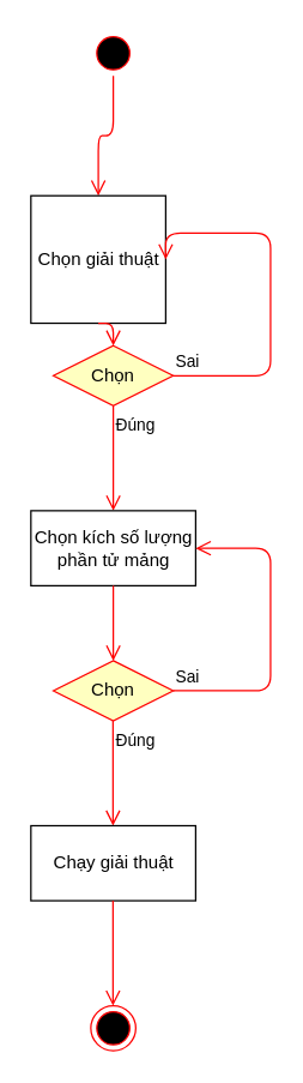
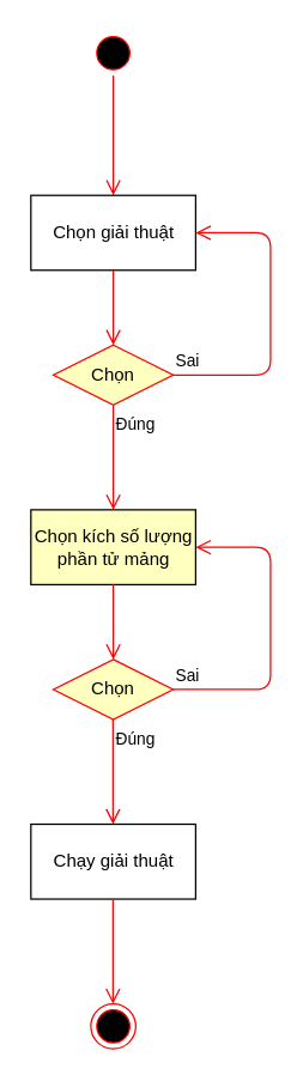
  <mxCell id="0" />
  <mxCell id="1" parent="0" />
  <mxCell id="2" value="" style="ellipse;html=1;shape=startState;fillColor=#000000;strokeColor=#ff0000;" vertex="1" parent="1"><mxGeometry x="60" y="20" width="30" height="30" as="geometry" /></mxCell>
  <mxCell id="3" value="" style="edgeStyle=orthogonalEdgeStyle;html=1;verticalAlign=bottom;endArrow=open;endSize=8;strokeColor=#ff0000;entryX=0.5;entryY=0;entryDx=0;entryDy=0;" edge="1" source="2" parent="1" target="4"><mxGeometry relative="1" as="geometry"><mxPoint x="75" y="110" as="targetPoint" /></mxGeometry></mxCell>
- <mxCell id="4" value="Chọn giải thuật" style="html=1;" vertex="1" parent="1"><mxGeometry x="20" y="130" width="90" height="85" as="geometry" /></mxCell>
+ <mxCell id="4" value="Chọn giải thuật" style="html=1;" vertex="1" parent="1"><mxGeometry x="20" y="130" width="110" height="50" as="geometry" /></mxCell>
  <mxCell id="5" value="Chọn" style="rhombus;whiteSpace=wrap;html=1;fillColor=#ffffc0;strokeColor=#ff0000;" vertex="1" parent="1"><mxGeometry x="35" y="230" width="80" height="40" as="geometry" /></mxCell>
  <mxCell id="6" value="Sai" style="edgeStyle=orthogonalEdgeStyle;html=1;align=left;verticalAlign=bottom;endArrow=open;endSize=8;strokeColor=#ff0000;entryX=1;entryY=0.5;entryDx=0;entryDy=0;exitX=1;exitY=0.5;exitDx=0;exitDy=0;" edge="1" source="5" parent="1" target="4"><mxGeometry x="-1" relative="1" as="geometry"><mxPoint x="220" y="250" as="targetPoint" /><Array as="points"><mxPoint x="180" y="250" /><mxPoint x="180" y="155" /></Array></mxGeometry></mxCell>
  <mxCell id="7" value="Đúng" style="edgeStyle=orthogonalEdgeStyle;html=1;align=left;verticalAlign=top;endArrow=open;endSize=8;strokeColor=#ff0000;" edge="1" source="5" parent="1"><mxGeometry x="-1" relative="1" as="geometry"><mxPoint x="75" y="340" as="targetPoint" /></mxGeometry></mxCell>
  <mxCell id="8" value="" style="edgeStyle=orthogonalEdgeStyle;html=1;verticalAlign=bottom;endArrow=open;endSize=8;strokeColor=#ff0000;entryX=0.5;entryY=0;entryDx=0;entryDy=0;exitX=0.5;exitY=1;exitDx=0;exitDy=0;" edge="1" parent="1" source="4" target="5"><mxGeometry relative="1" as="geometry"><mxPoint x="85" y="140" as="targetPoint" /><mxPoint x="85" y="60" as="sourcePoint" /></mxGeometry></mxCell>
- <mxCell id="9" value="Chọn kích số lượng &lt;br&gt;phần tử mảng" style="html=1;" vertex="1" parent="1"><mxGeometry x="20" y="340" width="110" height="50" as="geometry" /></mxCell>
+ <mxCell id="9" value="Chọn kích số lượng &lt;br&gt;phần tử mảng" style="html=1;fillColor=#ffffc0;" vertex="1" parent="1"><mxGeometry x="20" y="340" width="110" height="50" as="geometry" /></mxCell>
  <mxCell id="10" value="Chọn" style="rhombus;whiteSpace=wrap;html=1;fillColor=#ffffc0;strokeColor=#ff0000;" vertex="1" parent="1"><mxGeometry x="35" y="440" width="80" height="40" as="geometry" /></mxCell>
  <mxCell id="11" value="Sai" style="edgeStyle=orthogonalEdgeStyle;html=1;align=left;verticalAlign=bottom;endArrow=open;endSize=8;strokeColor=#ff0000;entryX=1;entryY=0.5;entryDx=0;entryDy=0;exitX=1;exitY=0.5;exitDx=0;exitDy=0;" edge="1" parent="1" source="10" target="9"><mxGeometry x="-1" relative="1" as="geometry"><mxPoint x="220" y="460" as="targetPoint" /><Array as="points"><mxPoint x="180" y="460" /><mxPoint x="180" y="365" /></Array></mxGeometry></mxCell>
  <mxCell id="12" value="" style="edgeStyle=orthogonalEdgeStyle;html=1;verticalAlign=bottom;endArrow=open;endSize=8;strokeColor=#ff0000;entryX=0.5;entryY=0;entryDx=0;entryDy=0;exitX=0.5;exitY=1;exitDx=0;exitDy=0;" edge="1" parent="1" source="9" target="10"><mxGeometry relative="1" as="geometry"><mxPoint x="85" y="350" as="targetPoint" /><mxPoint x="85" y="270" as="sourcePoint" /></mxGeometry></mxCell>
  <mxCell id="13" value="Đúng" style="edgeStyle=orthogonalEdgeStyle;html=1;align=left;verticalAlign=top;endArrow=open;endSize=8;strokeColor=#ff0000;" edge="1" parent="1"><mxGeometry x="-1" relative="1" as="geometry"><mxPoint x="74.8" y="550" as="targetPoint" /><mxPoint x="74.8" y="480" as="sourcePoint" /></mxGeometry></mxCell>
  <mxCell id="14" value="Chạy giải thuật" style="html=1;" vertex="1" parent="1"><mxGeometry x="20" y="550" width="110" height="50" as="geometry" /></mxCell>
  <mxCell id="15" value="" style="ellipse;html=1;shape=endState;fillColor=#000000;strokeColor=#ff0000;" vertex="1" parent="1"><mxGeometry x="60" y="670" width="30" height="30" as="geometry" /></mxCell>
  <mxCell id="16" value="" style="edgeStyle=orthogonalEdgeStyle;html=1;align=left;verticalAlign=top;endArrow=open;endSize=8;strokeColor=#ff0000;" edge="1" parent="1"><mxGeometry x="-1" relative="1" as="geometry"><mxPoint x="74.8" y="670" as="targetPoint" /><mxPoint x="74.8" y="600" as="sourcePoint" /></mxGeometry></mxCell>
